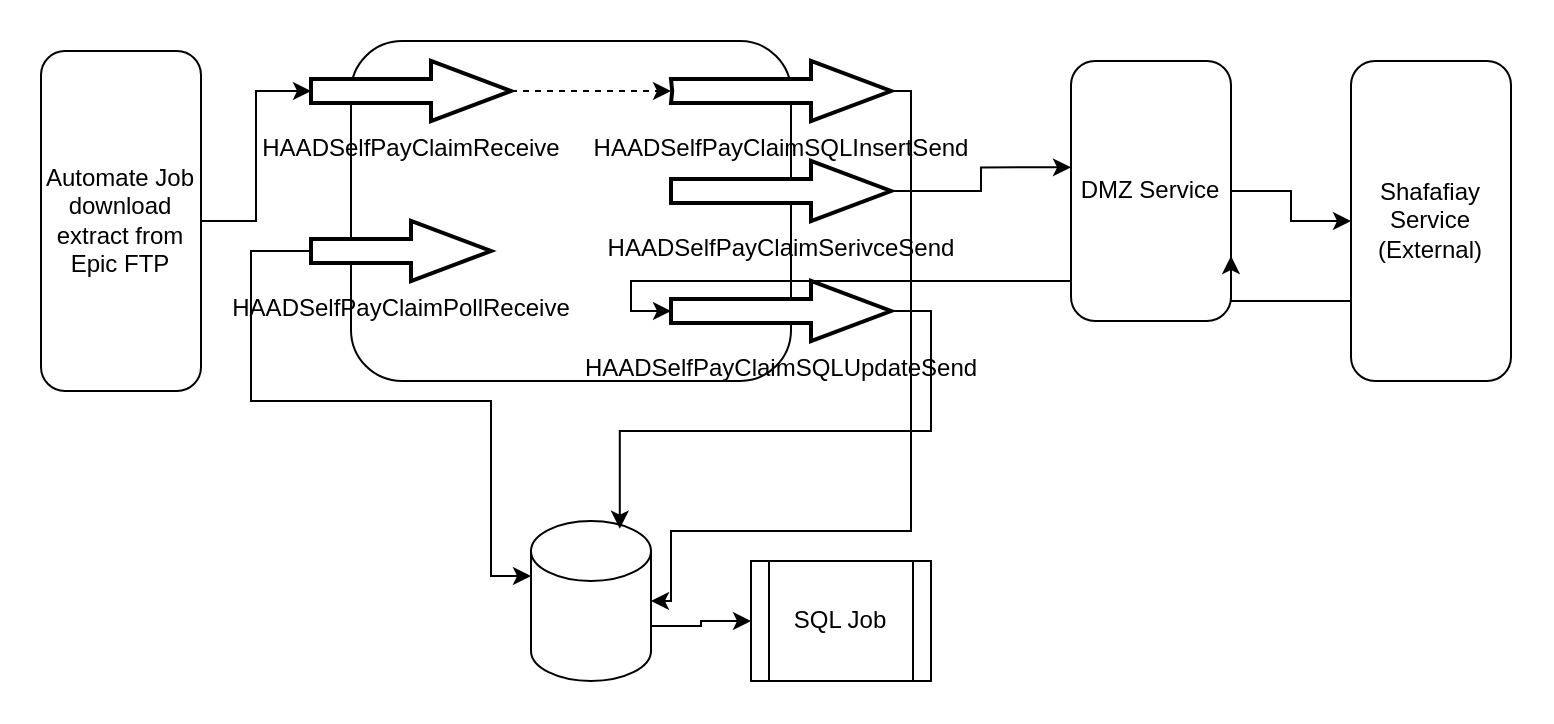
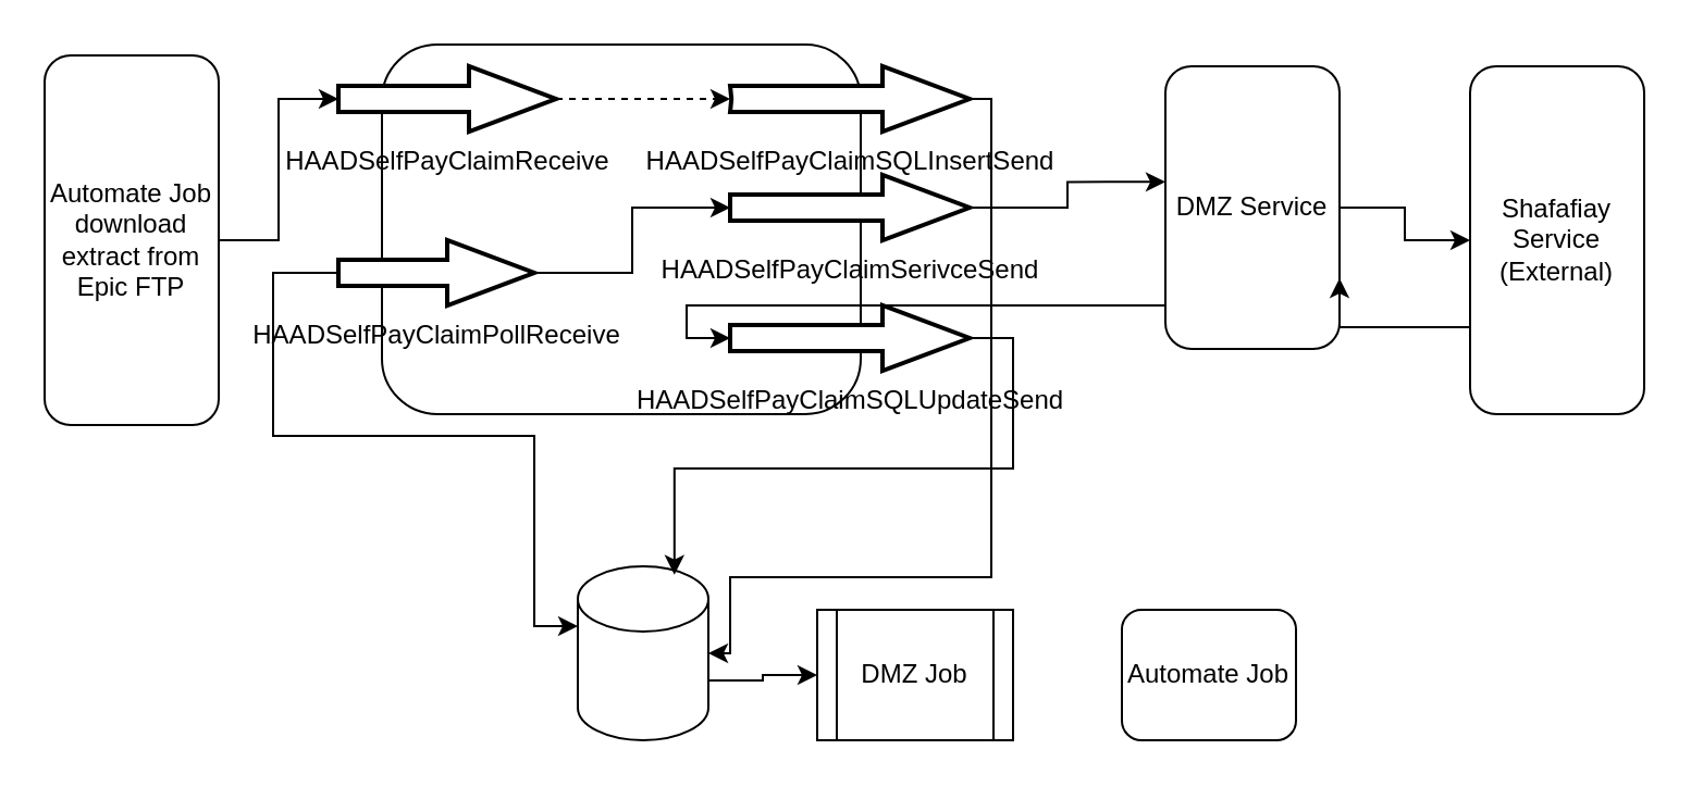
  <mxCell id="0" />
  <mxCell id="1" parent="0" />
  <mxCell id="2" style="edgeStyle=orthogonalEdgeStyle;rounded=0;orthogonalLoop=1;jettySize=auto;html=1;exitX=1;exitY=0;exitDx=0;exitDy=52.5;exitPerimeter=0;entryX=0;entryY=0.5;entryDx=0;entryDy=0;" parent="1" source="3" target="18" edge="1"><mxGeometry relative="1" as="geometry" /></mxCell>
  <mxCell id="3" value="" style="shape=cylinder3;whiteSpace=wrap;html=1;boundedLbl=1;backgroundOutline=1;size=15;" parent="1" vertex="1"><mxGeometry x="265" y="260" width="60" height="80" as="geometry" /></mxCell>
  <mxCell id="4" value="" style="rounded=1;whiteSpace=wrap;html=1;" parent="1" vertex="1"><mxGeometry x="175" y="20" width="220" height="170" as="geometry" /></mxCell>
  <mxCell id="5" style="edgeStyle=orthogonalEdgeStyle;rounded=0;orthogonalLoop=1;jettySize=auto;html=1;exitX=1;exitY=0.5;exitDx=0;exitDy=0;exitPerimeter=0;" parent="1" source="6" edge="1"><mxGeometry relative="1" as="geometry"><mxPoint x="325" y="300" as="targetPoint" /><Array as="points"><mxPoint x="455" y="45" /><mxPoint x="455" y="265" /><mxPoint x="335" y="265" /><mxPoint x="335" y="300" /></Array></mxGeometry></mxCell>
  <mxCell id="6" value="HAADSelfPayClaimSQLInsertSend" style="verticalLabelPosition=bottom;verticalAlign=top;html=1;strokeWidth=2;shape=mxgraph.arrows2.arrow;dy=0.6;dx=40;notch=0.6;rotation=0;" parent="1" vertex="1"><mxGeometry x="335" y="30" width="110" height="30" as="geometry" /></mxCell>
  <mxCell id="7" style="edgeStyle=orthogonalEdgeStyle;rounded=0;orthogonalLoop=1;jettySize=auto;html=1;exitX=1;exitY=0.5;exitDx=0;exitDy=0;exitPerimeter=0;dashed=1;" parent="1" source="8" target="6" edge="1"><mxGeometry relative="1" as="geometry" /></mxCell>
  <mxCell id="8" value="HAADSelfPayClaimReceive" style="verticalLabelPosition=bottom;verticalAlign=top;html=1;strokeWidth=2;shape=mxgraph.arrows2.arrow;dy=0.6;dx=40;notch=0;" parent="1" vertex="1"><mxGeometry x="155" y="30" width="100" height="30" as="geometry" /></mxCell>
  <mxCell id="9" style="edgeStyle=orthogonalEdgeStyle;rounded=0;orthogonalLoop=1;jettySize=auto;html=1;exitX=1;exitY=0.5;exitDx=0;exitDy=0;exitPerimeter=0;entryX=0;entryY=0.409;entryDx=0;entryDy=0;entryPerimeter=0;" parent="1" source="10" target="15" edge="1"><mxGeometry relative="1" as="geometry" /></mxCell>
  <mxCell id="10" value="HAADSelfPayClaimSerivceSend" style="verticalLabelPosition=bottom;verticalAlign=top;html=1;strokeWidth=2;shape=mxgraph.arrows2.arrow;dy=0.6;dx=40;notch=0;" parent="1" vertex="1"><mxGeometry x="335" y="80" width="110" height="30" as="geometry" /></mxCell>
  <mxCell id="11" style="edgeStyle=orthogonalEdgeStyle;rounded=0;orthogonalLoop=1;jettySize=auto;html=1;exitX=1;exitY=0.5;exitDx=0;exitDy=0;exitPerimeter=0;entryX=0.74;entryY=0.048;entryDx=0;entryDy=0;entryPerimeter=0;" parent="1" source="12" target="3" edge="1"><mxGeometry relative="1" as="geometry" /></mxCell>
  <mxCell id="12" value="HAADSelfPayClaimSQLUpdateSend" style="verticalLabelPosition=bottom;verticalAlign=top;html=1;strokeWidth=2;shape=mxgraph.arrows2.arrow;dy=0.6;dx=40;notch=0;" parent="1" vertex="1"><mxGeometry x="335" y="140" width="110" height="30" as="geometry" /></mxCell>
  <mxCell id="13" style="edgeStyle=orthogonalEdgeStyle;rounded=0;orthogonalLoop=1;jettySize=auto;html=1;exitX=1;exitY=0.5;exitDx=0;exitDy=0;entryX=0;entryY=0.5;entryDx=0;entryDy=0;" parent="1" source="15" target="17" edge="1"><mxGeometry relative="1" as="geometry" /></mxCell>
  <mxCell id="14" style="edgeStyle=orthogonalEdgeStyle;rounded=0;orthogonalLoop=1;jettySize=auto;html=1;exitX=0;exitY=0.75;exitDx=0;exitDy=0;entryX=0;entryY=0.5;entryDx=0;entryDy=0;entryPerimeter=0;" parent="1" source="15" target="12" edge="1"><mxGeometry relative="1" as="geometry"><Array as="points"><mxPoint x="535" y="140" /><mxPoint x="315" y="140" /><mxPoint x="315" y="155" /></Array></mxGeometry></mxCell>
  <mxCell id="15" value="DMZ Service" style="rounded=1;whiteSpace=wrap;html=1;" parent="1" vertex="1"><mxGeometry x="535" y="30" width="80" height="130" as="geometry" /></mxCell>
  <mxCell id="16" style="edgeStyle=orthogonalEdgeStyle;rounded=0;orthogonalLoop=1;jettySize=auto;html=1;exitX=0;exitY=0.75;exitDx=0;exitDy=0;entryX=1;entryY=0.75;entryDx=0;entryDy=0;" parent="1" source="17" target="15" edge="1"><mxGeometry relative="1" as="geometry"><Array as="points"><mxPoint x="645" y="150" /><mxPoint x="645" y="150" /></Array></mxGeometry></mxCell>
  <mxCell id="17" value="Shafafiay Service (External)" style="rounded=1;whiteSpace=wrap;html=1;" parent="1" vertex="1"><mxGeometry x="675" y="30" width="80" height="160" as="geometry" /></mxCell>
- <mxCell id="18" value="SQL Job" style="shape=process;whiteSpace=wrap;html=1;backgroundOutline=1;" parent="1" vertex="1"><mxGeometry x="375" y="280" width="90" height="60" as="geometry" /></mxCell>
+ <mxCell id="18" value="DMZ Job" style="shape=process;whiteSpace=wrap;html=1;backgroundOutline=1;" parent="1" vertex="1"><mxGeometry x="375" y="280" width="90" height="60" as="geometry" /></mxCell>
+ <mxCell id="19" value="Automate Job" style="rounded=1;whiteSpace=wrap;html=1;" parent="1" vertex="1"><mxGeometry x="515" y="280" width="80" height="60" as="geometry" /></mxCell>
+ <mxCell id="20" style="edgeStyle=orthogonalEdgeStyle;rounded=0;orthogonalLoop=1;jettySize=auto;html=1;exitX=1;exitY=0.5;exitDx=0;exitDy=0;exitPerimeter=0;entryX=0;entryY=0.5;entryDx=0;entryDy=0;entryPerimeter=0;" parent="1" source="22" target="10" edge="1"><mxGeometry relative="1" as="geometry" /></mxCell>
  <mxCell id="21" style="edgeStyle=orthogonalEdgeStyle;rounded=0;orthogonalLoop=1;jettySize=auto;html=1;entryX=0;entryY=0;entryDx=0;entryDy=27.5;entryPerimeter=0;" parent="1" source="22" target="3" edge="1"><mxGeometry relative="1" as="geometry"><Array as="points"><mxPoint x="125" y="125" /><mxPoint x="125" y="200" /><mxPoint x="245" y="200" /><mxPoint x="245" y="288" /></Array></mxGeometry></mxCell>
  <mxCell id="22" value="HAADSelfPayClaimPollReceive" style="verticalLabelPosition=bottom;verticalAlign=top;html=1;strokeWidth=2;shape=mxgraph.arrows2.arrow;dy=0.6;dx=40;notch=0;" parent="1" vertex="1"><mxGeometry x="155" y="110" width="90" height="30" as="geometry" /></mxCell>
  <mxCell id="23" style="edgeStyle=orthogonalEdgeStyle;rounded=0;orthogonalLoop=1;jettySize=auto;html=1;exitX=1;exitY=0.5;exitDx=0;exitDy=0;entryX=0;entryY=0.5;entryDx=0;entryDy=0;entryPerimeter=0;" parent="1" source="24" target="8" edge="1"><mxGeometry relative="1" as="geometry" /></mxCell>
  <mxCell id="24" value="Automate Job download extract from Epic FTP" style="rounded=1;whiteSpace=wrap;html=1;" parent="1" vertex="1"><mxGeometry x="20" y="25" width="80" height="170" as="geometry" /></mxCell>
